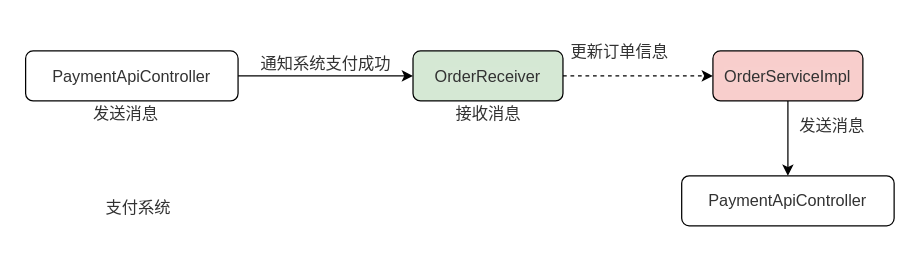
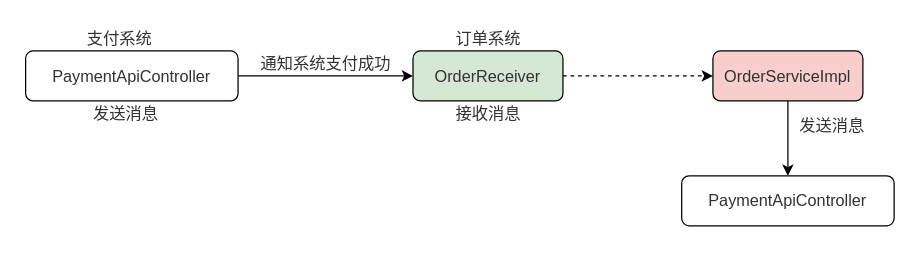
  <mxCell id="0" />
  <mxCell id="1" parent="0" />
  <mxCell id="2" style="edgeStyle=orthogonalEdgeStyle;rounded=0;orthogonalLoop=1;jettySize=auto;html=1;entryX=0;entryY=0.5;entryDx=0;entryDy=0;" edge="1" parent="1" source="3" target="5"><mxGeometry relative="1" as="geometry"><mxPoint x="280" y="60" as="targetPoint" /></mxGeometry></mxCell>
  <mxCell id="3" value="&lt;span style=&quot;color: rgb(50 , 50 , 50) ; font-size: 13px ; background-color: rgba(255 , 255 , 255 , 0.01)&quot;&gt;PaymentApiController&lt;/span&gt;" style="rounded=1;whiteSpace=wrap;html=1;" vertex="1" parent="1"><mxGeometry x="20" y="40" width="170" height="40" as="geometry" /></mxCell>
  <mxCell id="4" style="edgeStyle=orthogonalEdgeStyle;rounded=0;orthogonalLoop=1;jettySize=auto;html=1;entryX=0;entryY=0.5;entryDx=0;entryDy=0;dashed=1;" edge="1" parent="1" source="5" target="13"><mxGeometry relative="1" as="geometry"><mxPoint x="560" y="60" as="targetPoint" /></mxGeometry></mxCell>
  <mxCell id="5" value="&lt;span style=&quot;color: rgb(50 , 50 , 50) ; font-size: 13px ; background-color: rgba(255 , 255 , 255 , 0.01)&quot;&gt;OrderReceiver&lt;/span&gt;" style="rounded=1;whiteSpace=wrap;html=1;fillColor=#d5e8d4;" vertex="1" parent="1"><mxGeometry x="330" y="40" width="120" height="40" as="geometry" /></mxCell>
- <mxCell id="6" value="&lt;span style=&quot;color: rgb(50 , 50 , 50) ; font-size: 13px ; background-color: rgba(255 , 255 , 255 , 0.01)&quot;&gt;支付系统&lt;/span&gt;" style="text;html=1;align=center;verticalAlign=middle;resizable=0;points=[];autosize=1;" vertex="1" parent="1"><mxGeometry x="75" y="155" width="70" height="20" as="geometry" /></mxCell>
+ <mxCell id="6" value="&lt;span style=&quot;color: rgb(50 , 50 , 50) ; font-size: 13px ; background-color: rgba(255 , 255 , 255 , 0.01)&quot;&gt;支付系统&lt;/span&gt;" style="text;html=1;align=center;verticalAlign=middle;resizable=0;points=[];autosize=1;" vertex="1" parent="1"><mxGeometry x="60" y="20" width="70" height="20" as="geometry" /></mxCell>
  <mxCell id="7" value="&lt;span style=&quot;color: rgb(50 , 50 , 50) ; font-size: 13px ; background-color: rgba(255 , 255 , 255 , 0.01)&quot;&gt;发送消息&lt;/span&gt;" style="text;html=1;align=center;verticalAlign=middle;resizable=0;points=[];autosize=1;" vertex="1" parent="1"><mxGeometry x="65" y="80" width="70" height="20" as="geometry" /></mxCell>
  <mxCell id="8" value="&lt;span style=&quot;color: rgb(50 , 50 , 50) ; font-size: 13px ; background-color: rgba(255 , 255 , 255 , 0.01)&quot;&gt;通知系统支付成功&lt;/span&gt;" style="text;html=1;align=center;verticalAlign=middle;resizable=0;points=[];autosize=1;" vertex="1" parent="1"><mxGeometry x="200" y="40" width="120" height="20" as="geometry" /></mxCell>
+ <mxCell id="9" value="&lt;span style=&quot;color: rgb(50 , 50 , 50) ; font-size: 13px ; background-color: rgba(255 , 255 , 255 , 0.01)&quot;&gt;订单系统&lt;/span&gt;" style="text;html=1;align=center;verticalAlign=middle;resizable=0;points=[];autosize=1;" vertex="1" parent="1"><mxGeometry x="355" y="20" width="70" height="20" as="geometry" /></mxCell>
  <mxCell id="10" value="&lt;span style=&quot;color: rgb(50 , 50 , 50) ; font-size: 13px ; background-color: rgba(255 , 255 , 255 , 0.01)&quot;&gt;接收消息&lt;/span&gt;" style="text;html=1;align=center;verticalAlign=middle;resizable=0;points=[];autosize=1;" vertex="1" parent="1"><mxGeometry x="355" y="80" width="70" height="20" as="geometry" /></mxCell>
- <mxCell id="11" value="&lt;span style=&quot;color: rgb(50 , 50 , 50) ; font-size: 13px ; background-color: rgba(255 , 255 , 255 , 0.01)&quot;&gt;更新订单信息&lt;/span&gt;" style="text;html=1;align=center;verticalAlign=middle;resizable=0;points=[];autosize=1;" vertex="1" parent="1"><mxGeometry x="450" y="30" width="90" height="20" as="geometry" /></mxCell>
  <mxCell id="12" style="edgeStyle=orthogonalEdgeStyle;rounded=0;orthogonalLoop=1;jettySize=auto;html=1;entryX=0.5;entryY=0;entryDx=0;entryDy=0;" edge="1" parent="1" source="13" target="15"><mxGeometry relative="1" as="geometry"><mxPoint x="630" y="130" as="targetPoint" /></mxGeometry></mxCell>
  <mxCell id="13" value="&lt;span style=&quot;color: rgb(50 , 50 , 50) ; font-size: 13px ; background-color: rgba(255 , 255 , 255 , 0.01)&quot;&gt;OrderServiceImpl&lt;/span&gt;" style="rounded=1;whiteSpace=wrap;html=1;fillColor=#f8cecc;" vertex="1" parent="1"><mxGeometry x="570" y="40" width="120" height="40" as="geometry" /></mxCell>
  <mxCell id="14" value="&lt;span style=&quot;color: rgb(50 , 50 , 50) ; font-size: 13px ; background-color: rgba(255 , 255 , 255 , 0.01)&quot;&gt;发送消息&lt;/span&gt;" style="text;html=1;align=center;verticalAlign=middle;resizable=0;points=[];autosize=1;" vertex="1" parent="1"><mxGeometry x="630" y="90" width="70" height="20" as="geometry" /></mxCell>
  <mxCell id="15" value="&lt;span style=&quot;color: rgb(50 , 50 , 50) ; font-size: 13px ; background-color: rgba(255 , 255 , 255 , 0.01)&quot;&gt;PaymentApiController&lt;/span&gt;" style="rounded=1;whiteSpace=wrap;html=1;" vertex="1" parent="1"><mxGeometry x="545" y="140" width="170" height="40" as="geometry" /></mxCell>
